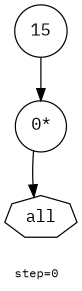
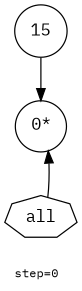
  digraph {
    fontname="IBM Plex Mono"
    fontsize=10
    label="step=0"
    labeljust=left
    labelloc=bottom
    node [color=black fontname="IBM Plex Mono" peripheries=1 shape=circle]
    edge [color=black fontname="IBM Plex Mono"]
    n1 [label=<15> labelfontcolor=Black]
    n2 [label=<0<SUP>*</SUP>> labelfontcolor=black]
    n3 [label=<all> shape=septagon]
    n1 -> n2
-   n2 -> n3
+   n3 -> n2
  }
